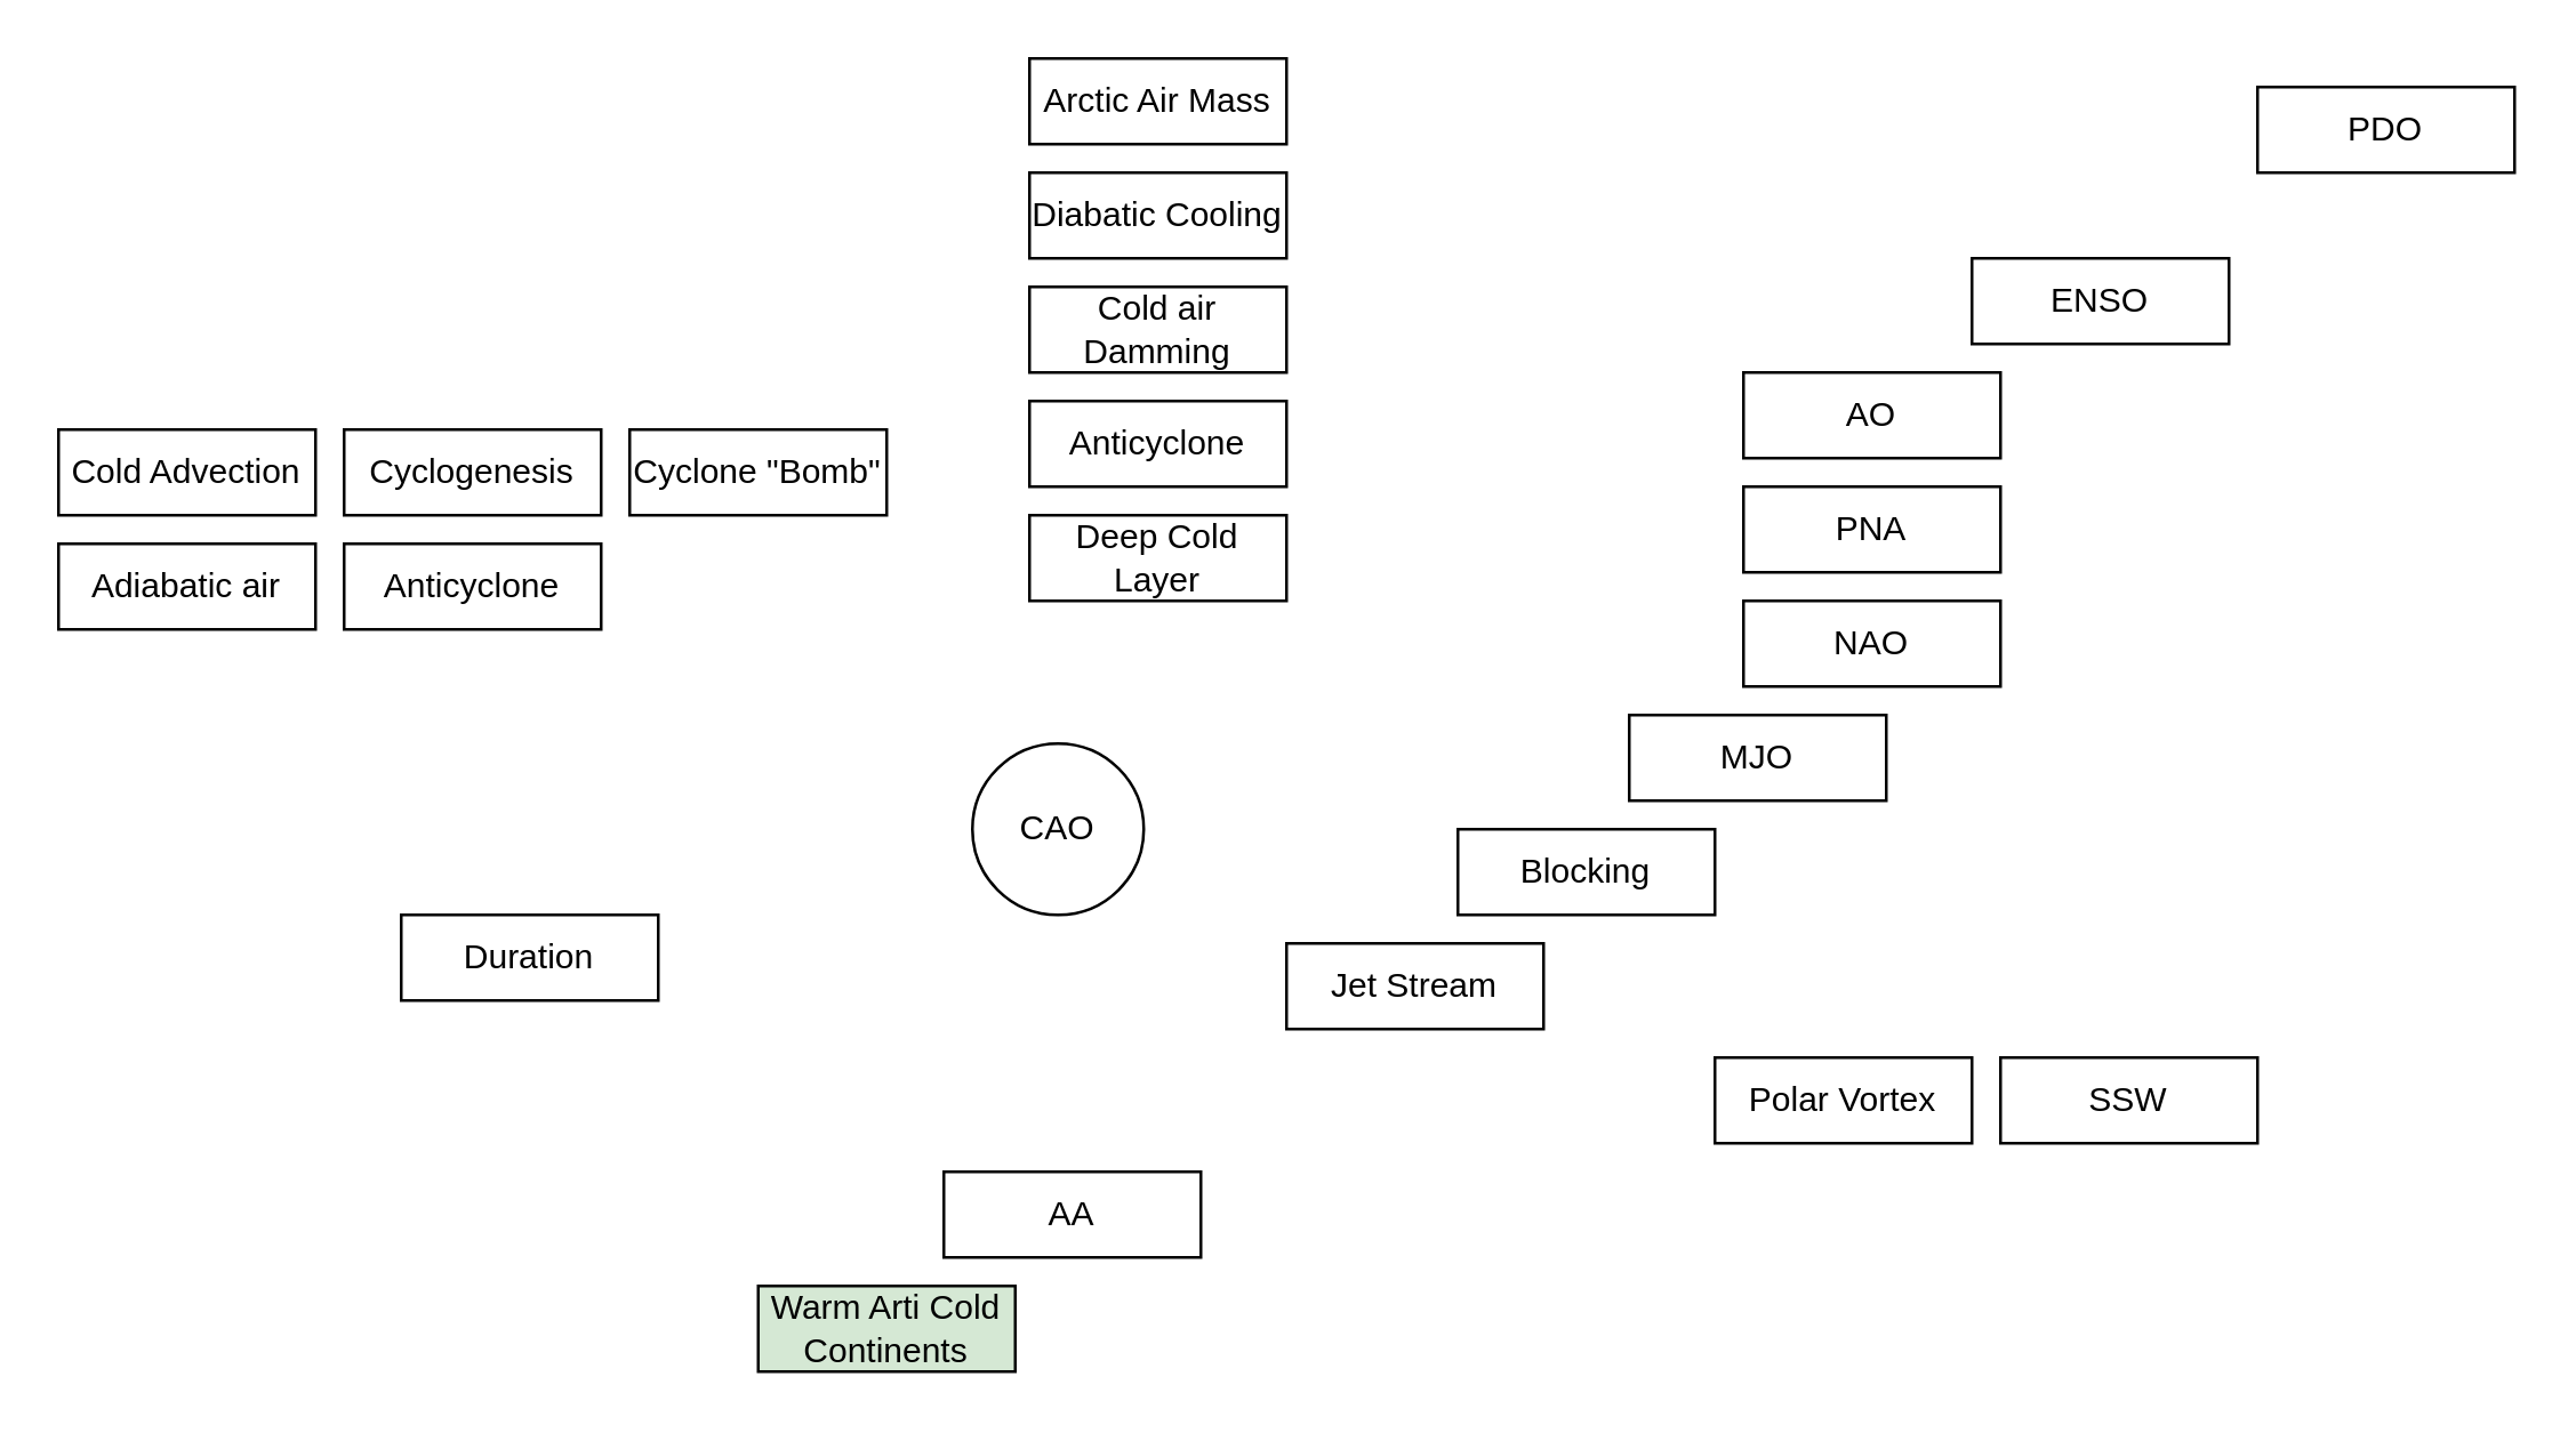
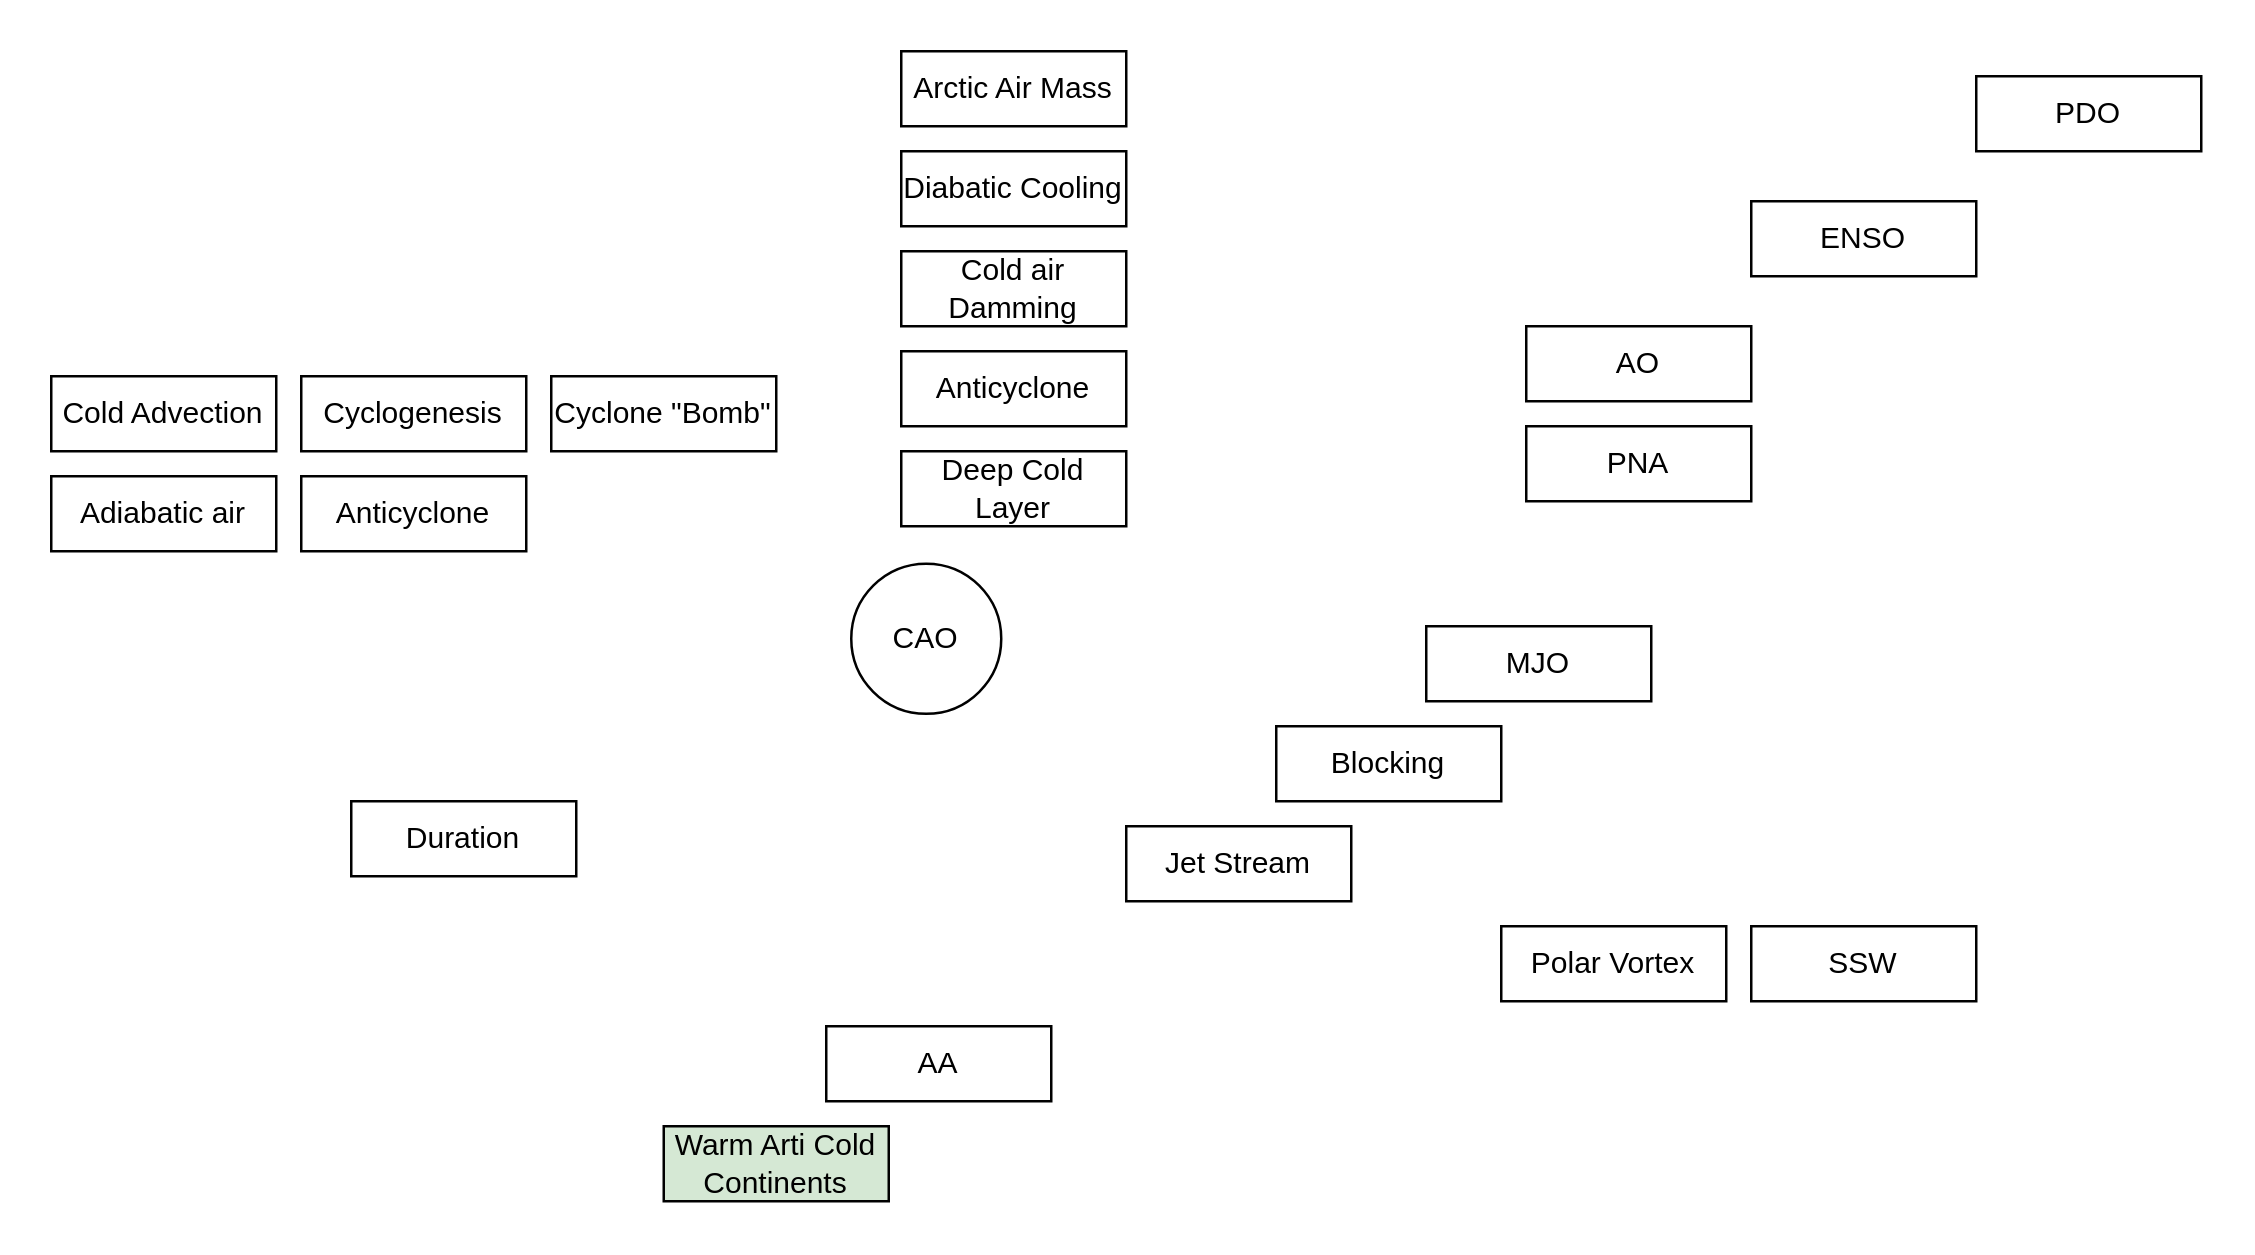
  <mxCell id="0" />
  <mxCell id="1" parent="0" />
- <mxCell id="2" value="CAO" style="ellipse;whiteSpace=wrap;html=1;aspect=fixed;" parent="1" vertex="1"><mxGeometry x="340" y="260" width="60" height="60" as="geometry" /></mxCell>
+ <mxCell id="2" value="CAO" style="ellipse;whiteSpace=wrap;html=1;aspect=fixed;" parent="1" vertex="1"><mxGeometry x="340" y="225" width="60" height="60" as="geometry" /></mxCell>
  <mxCell id="3" value="Cold Advection" style="rounded=0;whiteSpace=wrap;html=1;" parent="1" vertex="1"><mxGeometry x="20" y="150" width="90" height="30" as="geometry" /></mxCell>
  <mxCell id="4" value="Adiabatic air" style="rounded=0;whiteSpace=wrap;html=1;" parent="1" vertex="1"><mxGeometry x="20" y="190" width="90" height="30" as="geometry" /></mxCell>
  <mxCell id="5" value="Cyclogenesis" style="rounded=0;whiteSpace=wrap;html=1;" parent="1" vertex="1"><mxGeometry x="120" y="150" width="90" height="30" as="geometry" /></mxCell>
  <mxCell id="6" value="Anticyclone" style="rounded=0;whiteSpace=wrap;html=1;" parent="1" vertex="1"><mxGeometry x="120" y="190" width="90" height="30" as="geometry" /></mxCell>
  <mxCell id="7" value="Arctic Air Mass" style="rounded=0;whiteSpace=wrap;html=1;" parent="1" vertex="1"><mxGeometry x="360" y="20" width="90" height="30" as="geometry" /></mxCell>
  <mxCell id="8" value="Diabatic Cooling" style="rounded=0;whiteSpace=wrap;html=1;" parent="1" vertex="1"><mxGeometry x="360" y="60" width="90" height="30" as="geometry" /></mxCell>
  <mxCell id="9" value="Anticyclone" style="rounded=0;whiteSpace=wrap;html=1;" parent="1" vertex="1"><mxGeometry x="360" y="140" width="90" height="30" as="geometry" /></mxCell>
  <mxCell id="10" value="Cold air Damming" style="rounded=0;whiteSpace=wrap;html=1;" parent="1" vertex="1"><mxGeometry x="360" y="100" width="90" height="30" as="geometry" /></mxCell>
  <mxCell id="11" value="Cyclone &quot;Bomb&quot;" style="rounded=0;whiteSpace=wrap;html=1;" parent="1" vertex="1"><mxGeometry x="220" y="150" width="90" height="30" as="geometry" /></mxCell>
  <mxCell id="12" value="MJO" style="rounded=0;whiteSpace=wrap;html=1;" parent="1" vertex="1"><mxGeometry x="570" y="250" width="90" height="30" as="geometry" /></mxCell>
  <mxCell id="13" value="Blocking" style="rounded=0;whiteSpace=wrap;html=1;" parent="1" vertex="1"><mxGeometry x="510" y="290" width="90" height="30" as="geometry" /></mxCell>
  <mxCell id="14" value="Jet Stream" style="rounded=0;whiteSpace=wrap;html=1;" parent="1" vertex="1"><mxGeometry x="450" y="330" width="90" height="30" as="geometry" /></mxCell>
- <mxCell id="15" value="NAO" style="rounded=0;whiteSpace=wrap;html=1;" parent="1" vertex="1"><mxGeometry x="610" y="210" width="90" height="30" as="geometry" /></mxCell>
  <mxCell id="16" value="PNA" style="rounded=0;whiteSpace=wrap;html=1;" parent="1" vertex="1"><mxGeometry x="610" y="170" width="90" height="30" as="geometry" /></mxCell>
  <mxCell id="17" value="AO" style="rounded=0;whiteSpace=wrap;html=1;" parent="1" vertex="1"><mxGeometry x="610" y="130" width="90" height="30" as="geometry" /></mxCell>
- <mxCell id="18" value="ENSO" style="rounded=0;whiteSpace=wrap;html=1;" parent="1" vertex="1"><mxGeometry x="690" y="90" width="90" height="30" as="geometry" /></mxCell>
+ <mxCell id="18" value="ENSO" style="rounded=0;whiteSpace=wrap;html=1;" parent="1" vertex="1"><mxGeometry x="700" y="80" width="90" height="30" as="geometry" /></mxCell>
  <mxCell id="19" value="AA" style="rounded=0;whiteSpace=wrap;html=1;" parent="1" vertex="1"><mxGeometry x="330" y="410" width="90" height="30" as="geometry" /></mxCell>
  <mxCell id="20" value="Polar Vortex" style="rounded=0;whiteSpace=wrap;html=1;" parent="1" vertex="1"><mxGeometry x="600" y="370" width="90" height="30" as="geometry" /></mxCell>
  <mxCell id="21" value="SSW" style="rounded=0;whiteSpace=wrap;html=1;" parent="1" vertex="1"><mxGeometry x="700" y="370" width="90" height="30" as="geometry" /></mxCell>
  <mxCell id="22" value="PDO" style="rounded=0;whiteSpace=wrap;html=1;" parent="1" vertex="1"><mxGeometry x="790" y="30" width="90" height="30" as="geometry" /></mxCell>
  <mxCell id="23" value="Warm Arti Cold Continents" style="rounded=0;whiteSpace=wrap;html=1;fillColor=#d5e8d4;" parent="1" vertex="1"><mxGeometry x="265" y="450" width="90" height="30" as="geometry" /></mxCell>
  <mxCell id="24" value="Duration" style="rounded=0;whiteSpace=wrap;html=1;" parent="1" vertex="1"><mxGeometry x="140" y="320" width="90" height="30" as="geometry" /></mxCell>
  <mxCell id="25" value="Deep Cold Layer" style="rounded=0;whiteSpace=wrap;html=1;" vertex="1" parent="1"><mxGeometry x="360" y="180" width="90" height="30" as="geometry" /></mxCell>
